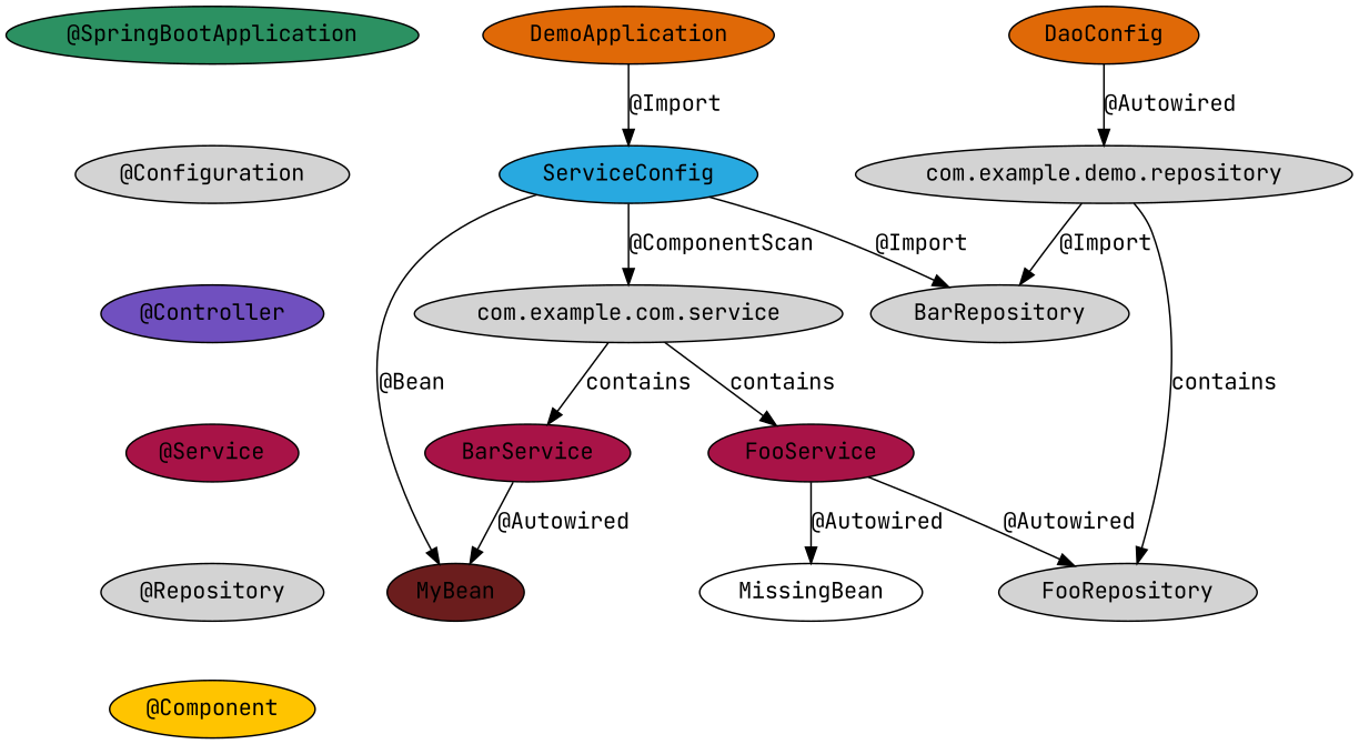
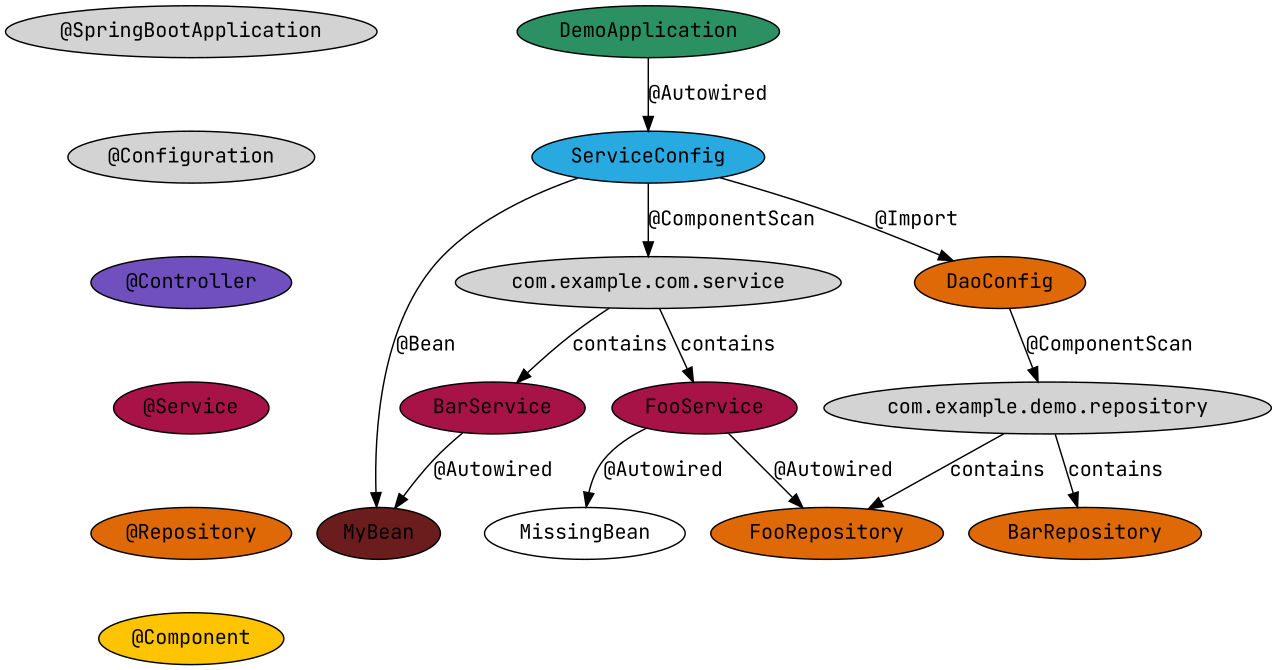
  digraph {
    fontname="JetBrains Mono"
    node [fillcolor="#e06907" fontname="JetBrains Mono" style=filled]
    edge [fontname="JetBrains Mono"]
-   "@SpringBootApplication" [fillcolor="#2c9162"]
+   "@SpringBootApplication" [fillcolor=lightgrey]
    "@Configuration" [fillcolor=lightgrey]
    "@Controller" [fillcolor="#7050bf"]
    "@Service" [fillcolor="#a81347"]
-   "@Repository" [fillcolor=lightgrey]
+   "@Repository"
    "@Component" [fillcolor="#ffc400"]
-   DemoApplication
+   DemoApplication [fillcolor="#2c9162"]
    ServiceConfig [fillcolor="#28a9e0"]
    MyBean [fillcolor="#6b1d1d"]
    DaoConfig
    n11 [label="com.example.com.service" fillcolor=""]
    "com.example.demo.repository" [fillcolor=""]
    BarService [fillcolor="#a81347"]
    FooService [fillcolor="#a81347"]
    MissingBean [fillcolor="" style=""]
-   FooRepository [fillcolor=lightgrey]
-   BarRepository [fillcolor=lightgrey]
+   FooRepository
+   BarRepository
    "@SpringBootApplication" -> "@Configuration" [style=invis]
    "@Configuration" -> "@Controller" [style=invis]
    "@Controller" -> "@Service" [style=invis]
    "@Service" -> "@Repository" [style=invis]
    "@Repository" -> "@Component" [style=invis]
-   DemoApplication -> ServiceConfig [label="@Import"]
+   DemoApplication -> ServiceConfig [label="@Autowired"]
    ServiceConfig -> MyBean [label="@Bean"]
-   ServiceConfig -> BarRepository [label="@Import"]
+   ServiceConfig -> DaoConfig [label="@Import"]
    ServiceConfig -> n11 [label="@ComponentScan"]
-   DaoConfig -> "com.example.demo.repository" [label="@Autowired"]
+   DaoConfig -> "com.example.demo.repository" [label="@ComponentScan"]
    n11 -> BarService [label=contains]
    n11 -> FooService [label=contains]
    "com.example.demo.repository" -> FooRepository [label=contains]
-   "com.example.demo.repository" -> BarRepository [label="@Import"]
+   "com.example.demo.repository" -> BarRepository [label=contains]
    BarService -> MyBean [label="@Autowired"]
    FooService -> MissingBean [label="@Autowired"]
    FooService -> FooRepository [label="@Autowired"]
  }
